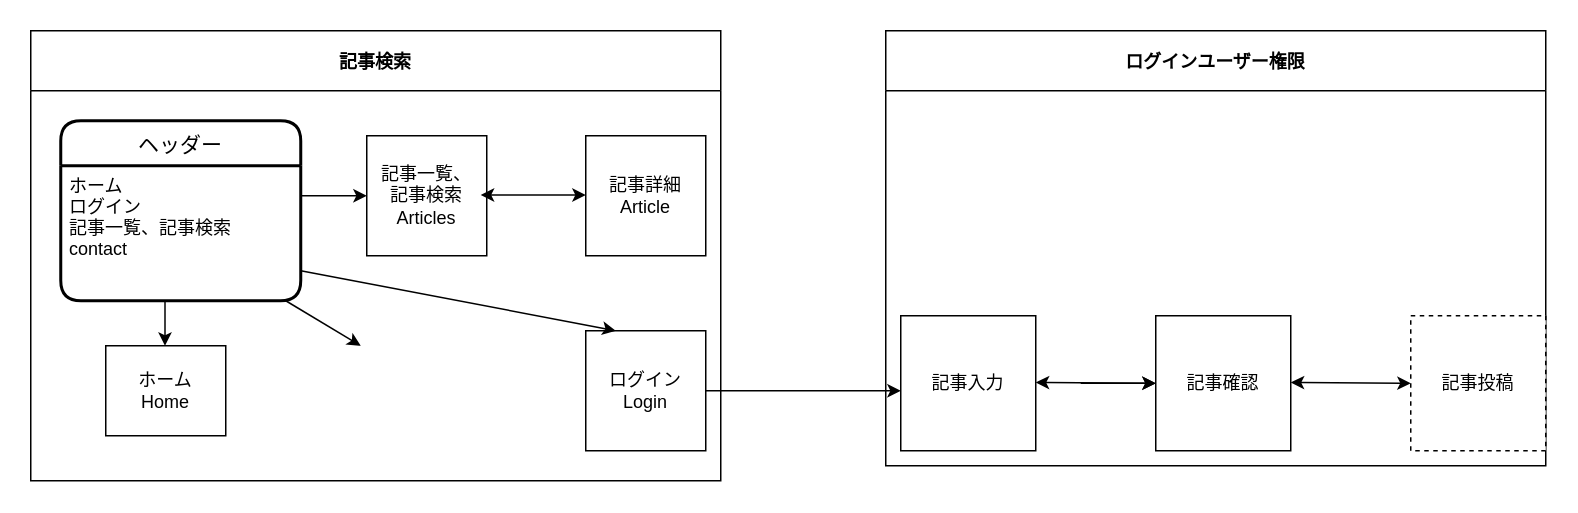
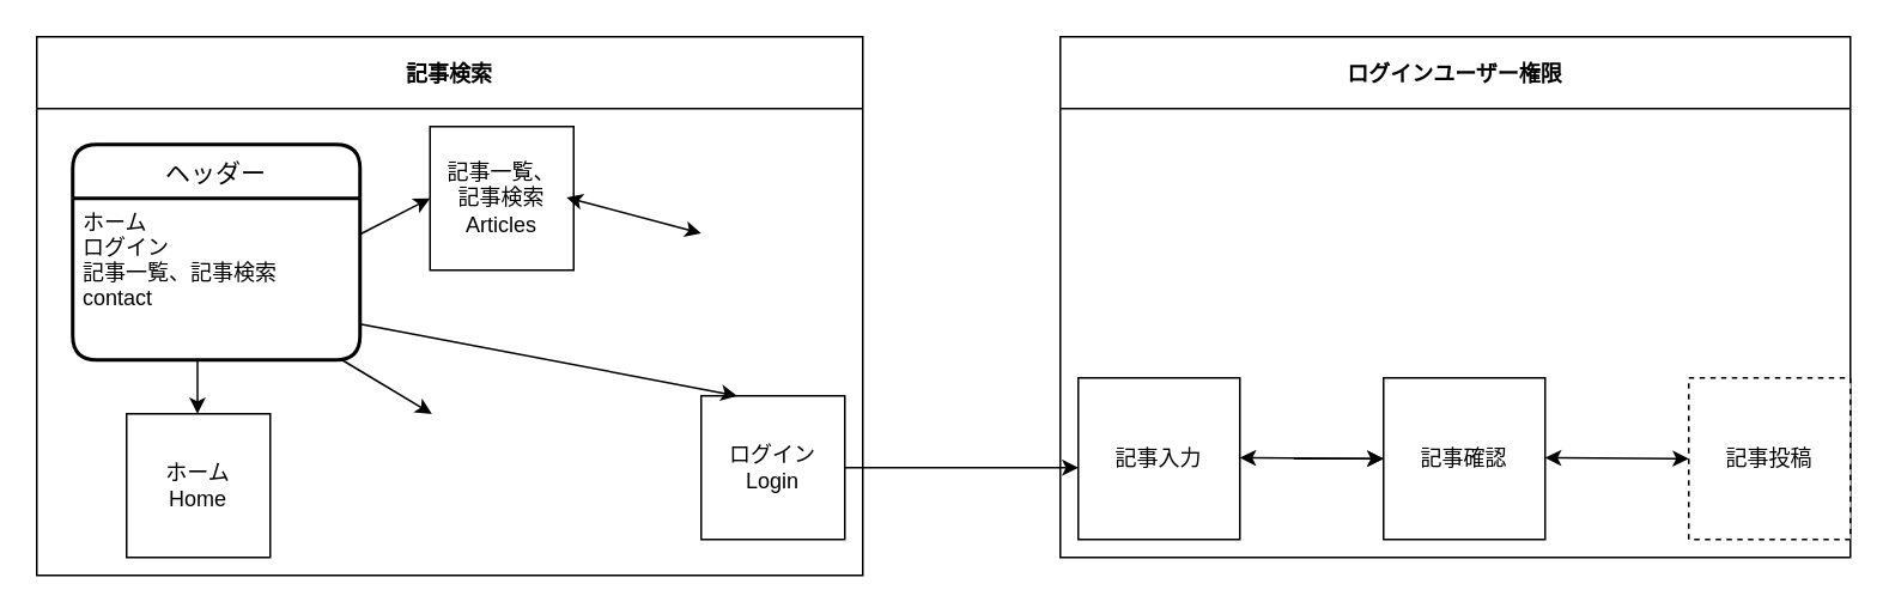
  <mxCell id="0" />
  <mxCell id="1" parent="0" />
  <mxCell id="2" value="ログインユーザー権限" style="swimlane;startSize=40;" parent="1" vertex="1"><mxGeometry x="590" y="20" width="440" height="290" as="geometry" /></mxCell>
  <mxCell id="3" value="" style="edgeStyle=none;html=1;" parent="2" target="5" edge="1"><mxGeometry relative="1" as="geometry"><mxPoint x="130" y="235" as="sourcePoint" /></mxGeometry></mxCell>
  <mxCell id="4" value="記事入力" style="whiteSpace=wrap;html=1;aspect=fixed;" parent="2" vertex="1"><mxGeometry x="10" y="190" width="90" height="90" as="geometry" /></mxCell>
  <mxCell id="5" value="記事確認" style="whiteSpace=wrap;html=1;aspect=fixed;" parent="2" vertex="1"><mxGeometry x="180" y="190" width="90" height="90" as="geometry" /></mxCell>
  <mxCell id="6" value="記事投稿" style="whiteSpace=wrap;html=1;aspect=fixed;dashed=1;" parent="2" vertex="1"><mxGeometry x="350" y="190" width="90" height="90" as="geometry" /></mxCell>
  <mxCell id="7" value="" style="endArrow=classic;startArrow=classic;html=1;entryX=0;entryY=0.5;entryDx=0;entryDy=0;" parent="2" target="5" edge="1"><mxGeometry width="50" height="50" relative="1" as="geometry"><mxPoint x="100" y="234.5" as="sourcePoint" /><mxPoint x="170" y="235" as="targetPoint" /></mxGeometry></mxCell>
  <mxCell id="8" value="" style="endArrow=classic;startArrow=classic;html=1;entryX=0;entryY=0.5;entryDx=0;entryDy=0;" parent="2" edge="1"><mxGeometry width="50" height="50" relative="1" as="geometry"><mxPoint x="270" y="234.5" as="sourcePoint" /><mxPoint x="350" y="235" as="targetPoint" /></mxGeometry></mxCell>
  <mxCell id="9" value="" style="endArrow=classic;startArrow=classic;html=1;" parent="1" edge="1"><mxGeometry width="50" height="50" relative="1" as="geometry"><mxPoint x="460" y="260" as="sourcePoint" /><mxPoint x="600" y="260" as="targetPoint" /></mxGeometry></mxCell>
  <mxCell id="10" value="記事検索" style="swimlane;startSize=40;" parent="1" vertex="1"><mxGeometry x="20" y="20" width="460" height="300" as="geometry" /></mxCell>
  <mxCell id="11" value="ログイン&lt;br&gt;Login" style="whiteSpace=wrap;html=1;aspect=fixed;" parent="10" vertex="1"><mxGeometry x="370" y="200" width="80" height="80" as="geometry" /></mxCell>
- <mxCell id="12" value="ホーム&lt;br&gt;Home" style="whiteSpace=wrap;html=1;aspect=fixed;" parent="10" vertex="1"><mxGeometry x="50" y="210" width="80" height="60" as="geometry" /></mxCell>
- <mxCell id="13" value="記事一覧、&lt;br&gt;記事検索&lt;br&gt;Articles" style="whiteSpace=wrap;html=1;aspect=fixed;" parent="10" vertex="1"><mxGeometry x="224" y="70" width="80" height="80" as="geometry" /></mxCell>
- <mxCell id="14" value="記事詳細&lt;br&gt;Article" style="whiteSpace=wrap;html=1;aspect=fixed;" parent="10" vertex="1"><mxGeometry x="370" y="70" width="80" height="80" as="geometry" /></mxCell>
+ <mxCell id="12" value="ホーム&lt;br&gt;Home" style="whiteSpace=wrap;html=1;aspect=fixed;" parent="10" vertex="1"><mxGeometry x="50" y="210" width="80" height="80" as="geometry" /></mxCell>
+ <mxCell id="13" value="記事一覧、&lt;br&gt;記事検索&lt;br&gt;Articles" style="whiteSpace=wrap;html=1;aspect=fixed;" parent="10" vertex="1"><mxGeometry x="219" y="50" width="80" height="80" as="geometry" /></mxCell>
  <mxCell id="15" value="" style="endArrow=classic;startArrow=classic;html=1;exitX=0.95;exitY=0.494;exitDx=0;exitDy=0;exitPerimeter=0;" parent="10" source="13" edge="1"><mxGeometry width="50" height="50" relative="1" as="geometry"><mxPoint x="310" y="110" as="sourcePoint" /><mxPoint x="370" y="109.5" as="targetPoint" /></mxGeometry></mxCell>
  <mxCell id="16" value="" style="endArrow=classic;html=1;entryX=0;entryY=0.5;entryDx=0;entryDy=0;" parent="10" target="13" edge="1"><mxGeometry width="50" height="50" relative="1" as="geometry"><mxPoint x="180" y="110" as="sourcePoint" /><mxPoint x="230" y="60" as="targetPoint" /></mxGeometry></mxCell>
  <mxCell id="17" value="ヘッダー" style="swimlane;childLayout=stackLayout;horizontal=1;startSize=30;horizontalStack=0;rounded=1;fontSize=14;fontStyle=0;strokeWidth=2;resizeParent=0;resizeLast=1;shadow=0;dashed=0;align=center;" parent="10" vertex="1"><mxGeometry x="20" y="60" width="160" height="120" as="geometry" /></mxCell>
  <mxCell id="18" value="ホーム&#10;ログイン&#10;記事一覧、記事検索&#10;contact" style="align=left;strokeColor=none;fillColor=none;spacingLeft=4;fontSize=12;verticalAlign=top;resizable=0;rotatable=0;part=1;" parent="17" vertex="1"><mxGeometry y="30" width="160" height="90" as="geometry" /></mxCell>
  <mxCell id="19" value="" style="endArrow=classic;html=1;" parent="17" edge="1"><mxGeometry width="50" height="50" relative="1" as="geometry"><mxPoint x="69.5" y="120" as="sourcePoint" /><mxPoint x="69.5" y="150" as="targetPoint" /></mxGeometry></mxCell>
  <mxCell id="20" value="" style="endArrow=classic;html=1;entryX=0.25;entryY=0;entryDx=0;entryDy=0;" parent="10" target="11" edge="1"><mxGeometry width="50" height="50" relative="1" as="geometry"><mxPoint x="180" y="160" as="sourcePoint" /><mxPoint x="210" y="160" as="targetPoint" /></mxGeometry></mxCell>
  <mxCell id="21" value="" style="endArrow=classic;html=1;" parent="10" edge="1"><mxGeometry width="50" height="50" relative="1" as="geometry"><mxPoint x="170" y="180" as="sourcePoint" /><mxPoint x="220" y="210" as="targetPoint" /><Array as="points" /></mxGeometry></mxCell>
